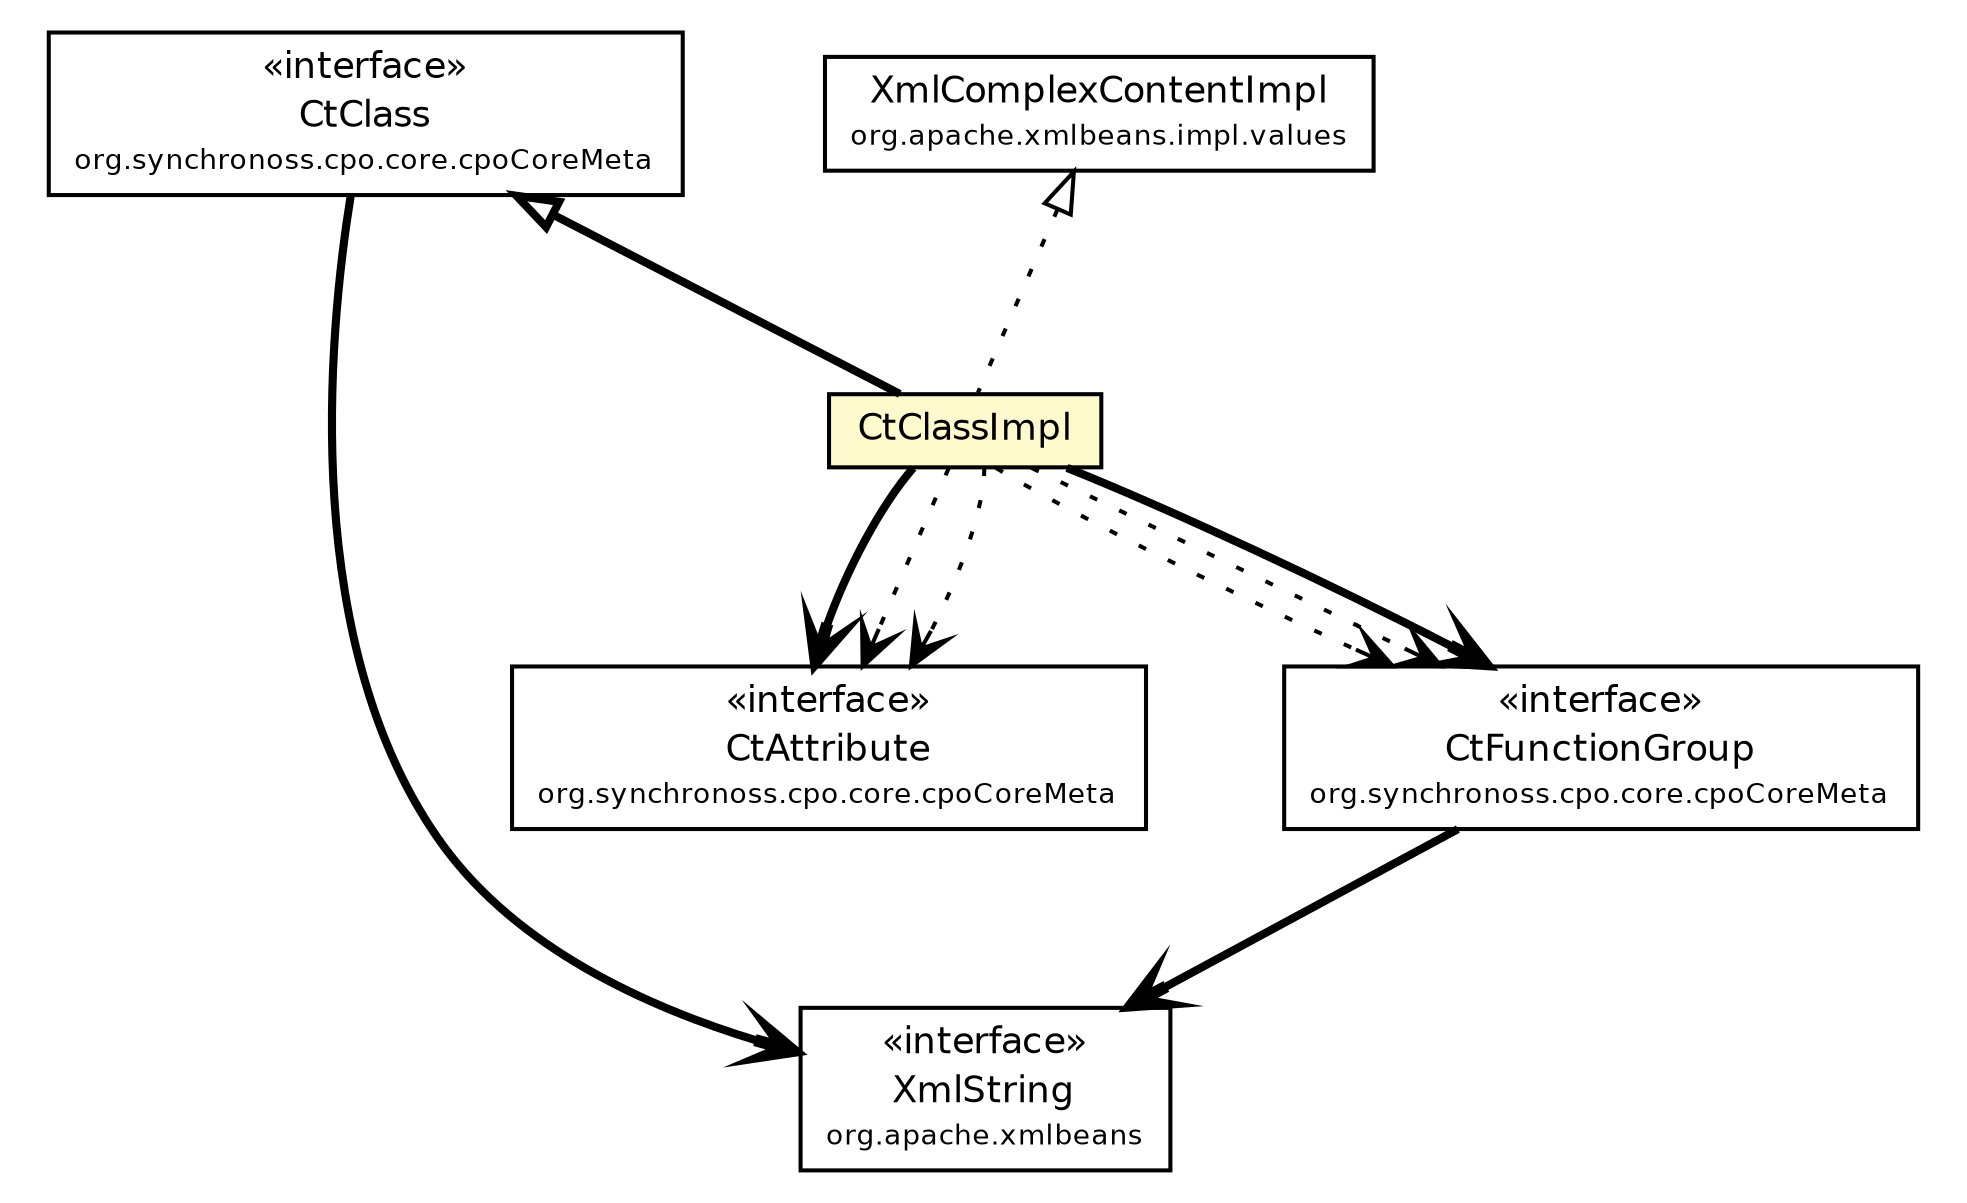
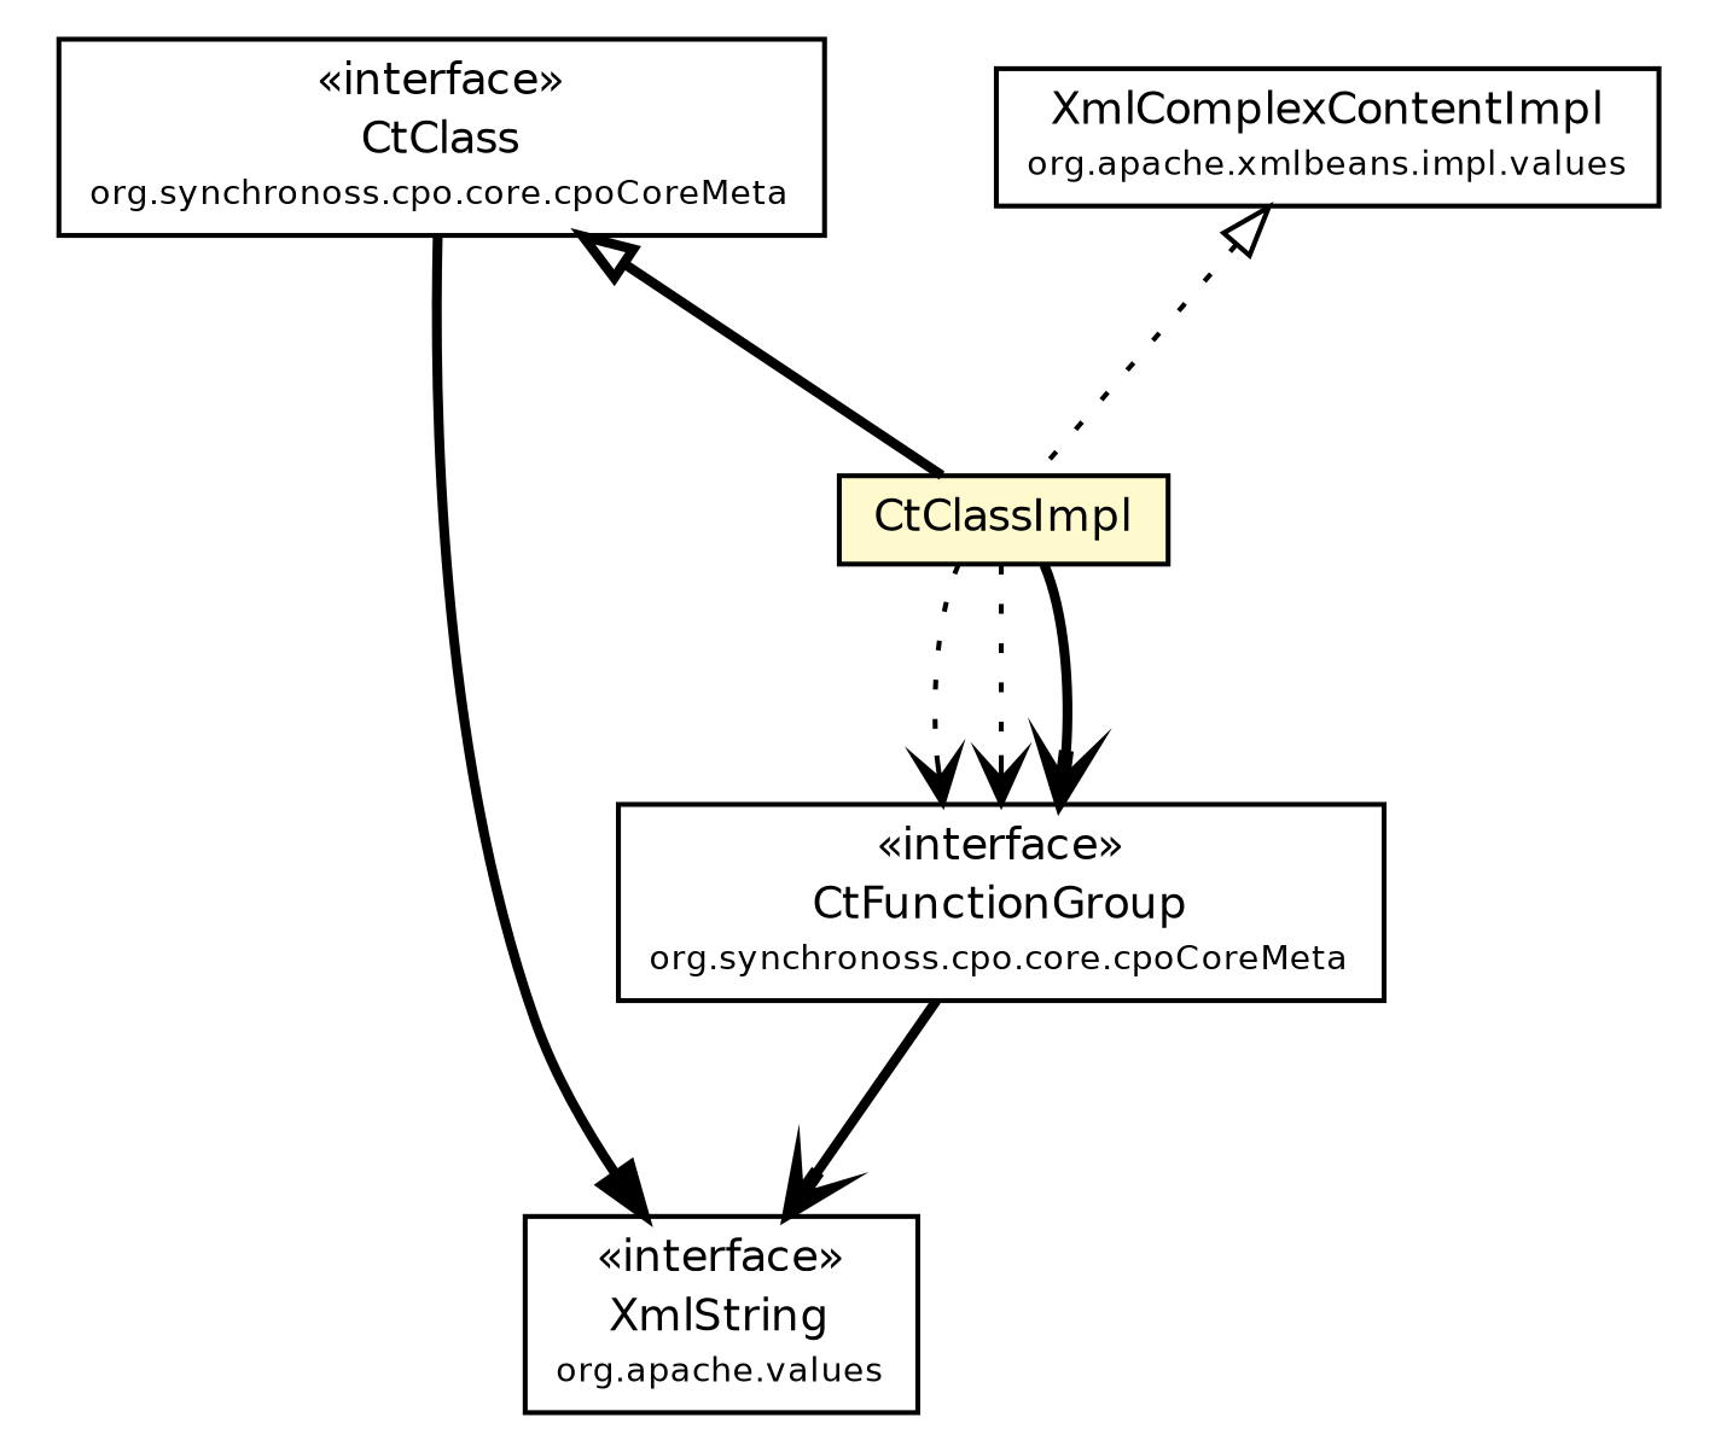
  digraph {
    node [fontcolor=black fontname=Helvetica fontsize=9.0 shape=plaintext]
    edge [arrowhead=open color=black fontcolor=black fontname=Helvetica fontsize=10.0 headport=p labelfontname=Helvetica labelfontsize=10 style=bold tailport=p]
-   n1 [label=<<table border="0" cellborder="1" cellspacing="0" cellpadding="2" port="p" href="../CtAttribute.html"> 		<tr><td><table border="0" cellspacing="0" cellpadding="1"> 			<tr><td> &laquo;interface&raquo; </td></tr> 			<tr><td> CtAttribute </td></tr> 			<tr><td><font point-size="7.0"> org.synchronoss.cpo.core.cpoCoreMeta </font></td></tr> 		</table></td></tr> 		</table>>]
-   n2 [label=<<table border="0" cellborder="1" cellspacing="0" cellpadding="2" port="p" href="http://java.sun.com/j2se/1.4.2/docs/api/org/apache/xmlbeans/XmlString.html"> 		<tr><td><table border="0" cellspacing="0" cellpadding="1"> 			<tr><td> &laquo;interface&raquo; </td></tr> 			<tr><td> XmlString </td></tr> 			<tr><td><font point-size="7.0"> org.apache.xmlbeans </font></td></tr> 		</table></td></tr> 		</table>>]
+   n2 [label=<<table border="0" cellborder="1" cellspacing="0" cellpadding="2" port="p" href="http://java.sun.com/j2se/1.4.2/docs/api/org/apache/xmlbeans/XmlString.html"> 		<tr><td><table border="0" cellspacing="0" cellpadding="1"> 			<tr><td> &laquo;interface&raquo; </td></tr> 			<tr><td> XmlString </td></tr> 			<tr><td><font point-size="7.0"> org.apache.values </font></td></tr> 		</table></td></tr> 		</table>>]
    n3 [label=<<table border="0" cellborder="1" cellspacing="0" cellpadding="2" port="p" href="../CtFunctionGroup.html"> 		<tr><td><table border="0" cellspacing="0" cellpadding="1"> 			<tr><td> &laquo;interface&raquo; </td></tr> 			<tr><td> CtFunctionGroup </td></tr> 			<tr><td><font point-size="7.0"> org.synchronoss.cpo.core.cpoCoreMeta </font></td></tr> 		</table></td></tr> 		</table>>]
    n4 [label=<<table border="0" cellborder="1" cellspacing="0" cellpadding="2" port="p" href="../CtClass.html"> 		<tr><td><table border="0" cellspacing="0" cellpadding="1"> 			<tr><td> &laquo;interface&raquo; </td></tr> 			<tr><td> CtClass </td></tr> 			<tr><td><font point-size="7.0"> org.synchronoss.cpo.core.cpoCoreMeta </font></td></tr> 		</table></td></tr> 		</table>>]
    n5 [label=<<table border="0" cellborder="1" cellspacing="0" cellpadding="2" port="p" bgcolor="lemonChiffon" href="./CtClassImpl.html"> 		<tr><td><table border="0" cellspacing="0" cellpadding="1"> 			<tr><td> CtClassImpl </td></tr> 		</table></td></tr> 		</table>>]
    n6 [label=<<table border="0" cellborder="1" cellspacing="0" cellpadding="2" port="p" href="http://java.sun.com/j2se/1.4.2/docs/api/org/apache/xmlbeans/impl/values/XmlComplexContentImpl.html"> 		<tr><td><table border="0" cellspacing="0" cellpadding="1"> 			<tr><td> XmlComplexContentImpl </td></tr> 			<tr><td><font point-size="7.0"> org.apache.xmlbeans.impl.values </font></td></tr> 		</table></td></tr> 		</table>>]
    n3 -> n2
-   n4 -> n2
+   n4 -> n2 [arrowhead=normal]
    n4 -> n5 [arrowtail=empty dir=back fontsize=10 arrowhead="" color="" fontcolor=""]
-   n5 -> n1
-   n5 -> n1 [style=dotted]
-   n5 -> n1 [style=dotted]
    n5 -> n3 [style=dotted]
    n5 -> n3 [style=dotted]
    n5 -> n3
    n6 -> n5 [arrowtail=empty dir=back fontsize=10 style=dotted arrowhead="" color="" fontcolor=""]
  }
